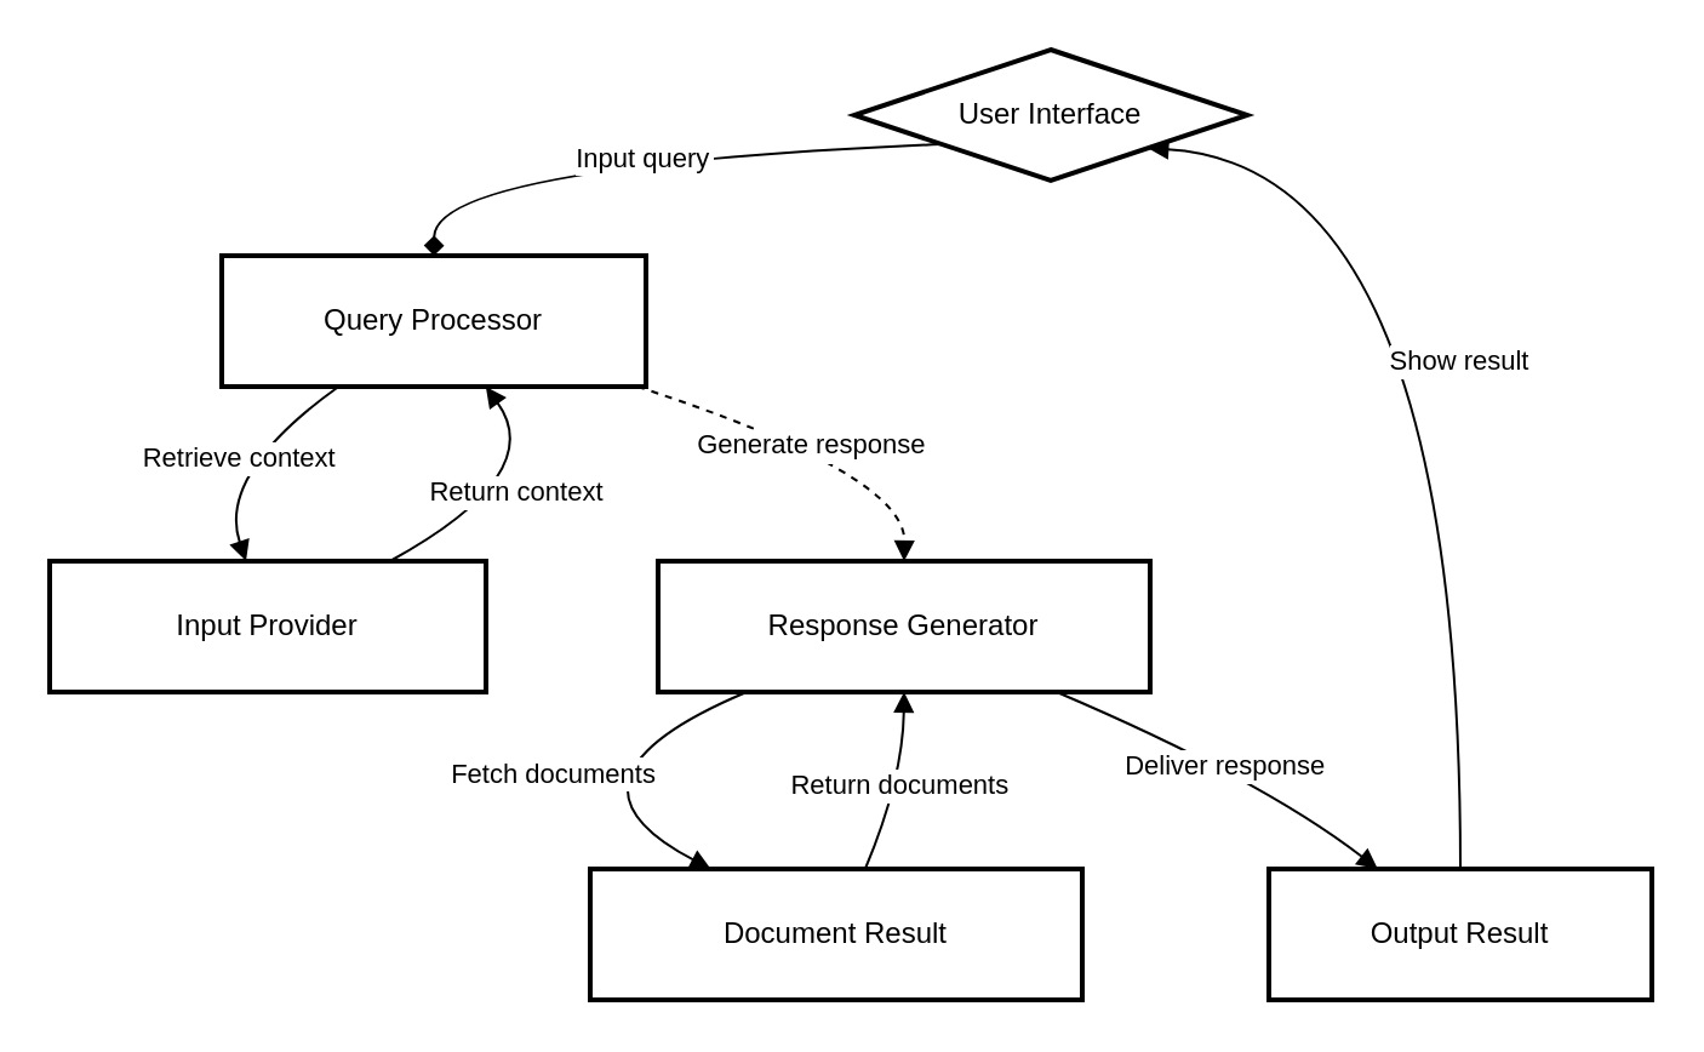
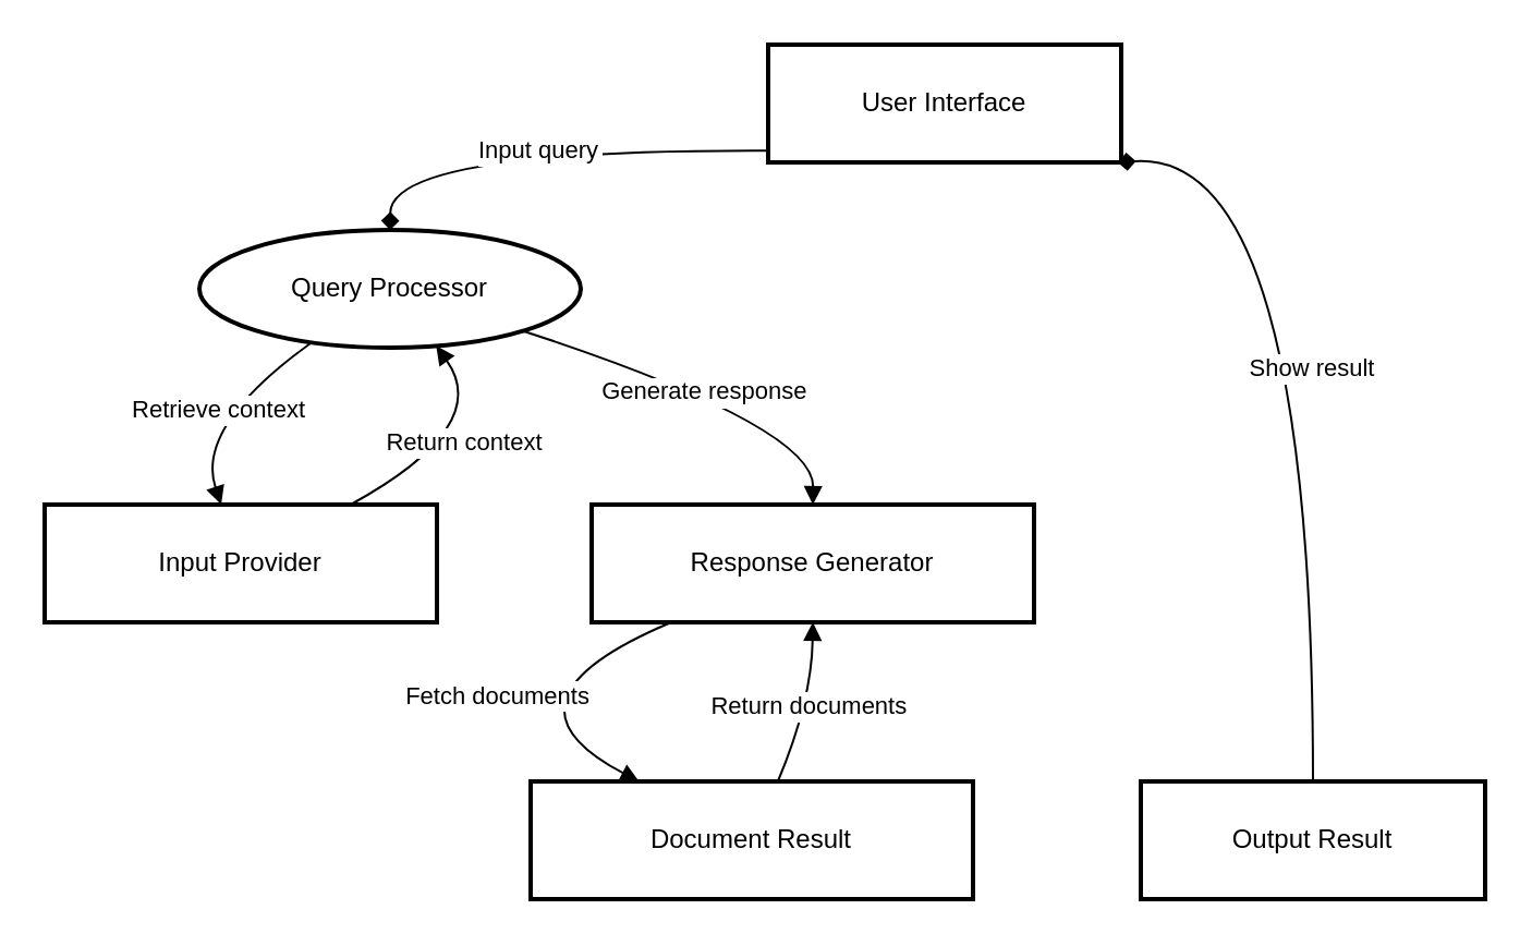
  <mxCell id="0" />
  <mxCell id="1" parent="0" />
- <mxCell id="2" value="User Interface" style="rhombus;whiteSpace=wrap;strokeWidth=2;" parent="1" vertex="1"><mxGeometry x="352" y="20" width="162" height="54" as="geometry" /></mxCell>
- <mxCell id="3" value="Query Processor" style="whiteSpace=wrap;strokeWidth=2;" parent="1" vertex="1"><mxGeometry x="91" y="105" width="175" height="54" as="geometry" /></mxCell>
+ <mxCell id="2" value="User Interface" style="whiteSpace=wrap;strokeWidth=2;" parent="1" vertex="1"><mxGeometry x="352" y="20" width="162" height="54" as="geometry" /></mxCell>
+ <mxCell id="3" value="Query Processor" style="ellipse;whiteSpace=wrap;strokeWidth=2;" parent="1" vertex="1"><mxGeometry x="91" y="105" width="175" height="54" as="geometry" /></mxCell>
  <mxCell id="4" value="Input Provider" style="whiteSpace=wrap;strokeWidth=2;" parent="1" vertex="1"><mxGeometry x="20" y="231" width="180" height="54" as="geometry" /></mxCell>
  <mxCell id="5" value="Response Generator" style="whiteSpace=wrap;strokeWidth=2;" parent="1" vertex="1"><mxGeometry x="271" y="231" width="203" height="54" as="geometry" /></mxCell>
  <mxCell id="6" value="Document Result" style="whiteSpace=wrap;strokeWidth=2;" parent="1" vertex="1"><mxGeometry x="243" y="358" width="203" height="54" as="geometry" /></mxCell>
  <mxCell id="7" value="Output Result" style="whiteSpace=wrap;strokeWidth=2;" parent="1" vertex="1"><mxGeometry x="523" y="358" width="158" height="54" as="geometry" /></mxCell>
  <mxCell id="8" value="Input query" style="curved=1;startArrow=none;endArrow=diamond;exitX=0;exitY=0.9;entryX=0.5;entryY=-0.01;" parent="1" source="2" target="3" edge="1"><mxGeometry relative="1" as="geometry"><Array as="points"><mxPoint x="179" y="68" /></Array></mxGeometry></mxCell>
  <mxCell id="9" value="Retrieve context" style="curved=1;startArrow=none;endArrow=block;exitX=0.28;exitY=0.99;entryX=0.45;entryY=0;" parent="1" source="3" target="4" edge="1"><mxGeometry relative="1" as="geometry"><Array as="points"><mxPoint x="89" y="195" /></Array></mxGeometry></mxCell>
  <mxCell id="10" value="Return context" style="curved=1;startArrow=none;endArrow=block;exitX=0.78;exitY=0;entryX=0.62;entryY=0.99;" parent="1" source="4" target="3" edge="1"><mxGeometry relative="1" as="geometry"><Array as="points"><mxPoint x="226" y="195" /></Array></mxGeometry></mxCell>
- <mxCell id="11" value="Generate response" style="curved=1;startArrow=none;endArrow=block;exitX=0.97;exitY=0.99;entryX=0.5;entryY=0;dashed=1;" parent="1" source="3" target="5" edge="1"><mxGeometry relative="1" as="geometry"><Array as="points"><mxPoint x="373" y="195" /></Array></mxGeometry></mxCell>
+ <mxCell id="11" value="Generate response" style="curved=1;startArrow=none;endArrow=block;exitX=0.97;exitY=0.99;entryX=0.5;entryY=0;" parent="1" source="3" target="5" edge="1"><mxGeometry relative="1" as="geometry"><Array as="points"><mxPoint x="373" y="195" /></Array></mxGeometry></mxCell>
  <mxCell id="12" value="Fetch documents" style="curved=1;startArrow=none;endArrow=block;exitX=0.18;exitY=1;entryX=0.24;entryY=-0.01;" parent="1" source="5" target="6" edge="1"><mxGeometry relative="1" as="geometry"><Array as="points"><mxPoint x="222" y="321" /></Array></mxGeometry></mxCell>
  <mxCell id="13" value="Return documents" style="curved=1;startArrow=none;endArrow=block;exitX=0.56;exitY=-0.01;entryX=0.5;entryY=1;" parent="1" source="6" target="5" edge="1"><mxGeometry relative="1" as="geometry"><Array as="points"><mxPoint x="372" y="321" /></Array></mxGeometry></mxCell>
- <mxCell id="14" value="Deliver response" style="curved=1;startArrow=none;endArrow=block;exitX=0.81;exitY=1;entryX=0.28;entryY=-0.01;" parent="1" source="5" target="7" edge="1"><mxGeometry relative="1" as="geometry"><Array as="points"><mxPoint x="520" y="321" /></Array></mxGeometry></mxCell>
- <mxCell id="15" value="Show result" style="curved=1;startArrow=none;endArrow=block;exitX=0.5;exitY=-0.01;entryX=0.99;entryY=1;" parent="1" source="7" target="2" edge="1"><mxGeometry relative="1" as="geometry"><Array as="points"><mxPoint x="602" y="68" /></Array></mxGeometry></mxCell>
+ <mxCell id="15" value="Show result" style="curved=1;startArrow=none;endArrow=diamond;exitX=0.5;exitY=-0.01;entryX=0.99;entryY=1;" parent="1" source="7" target="2" edge="1"><mxGeometry relative="1" as="geometry"><Array as="points"><mxPoint x="602" y="68" /></Array></mxGeometry></mxCell>
